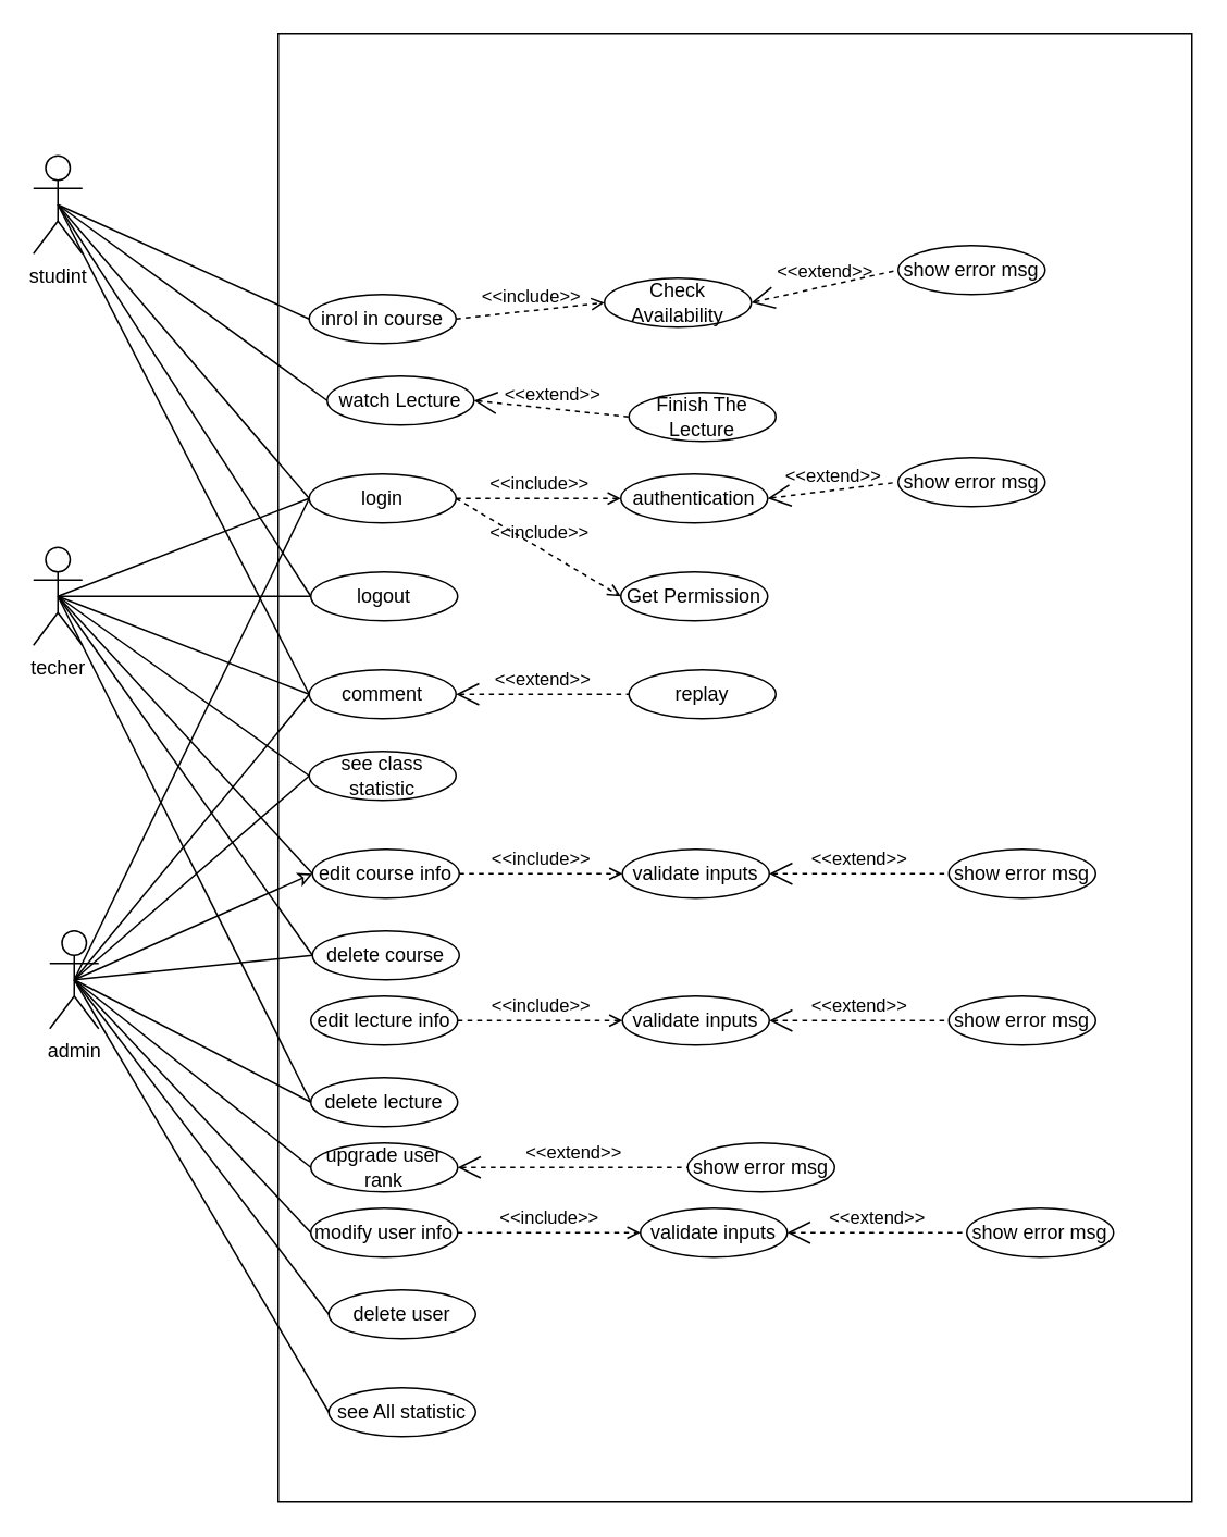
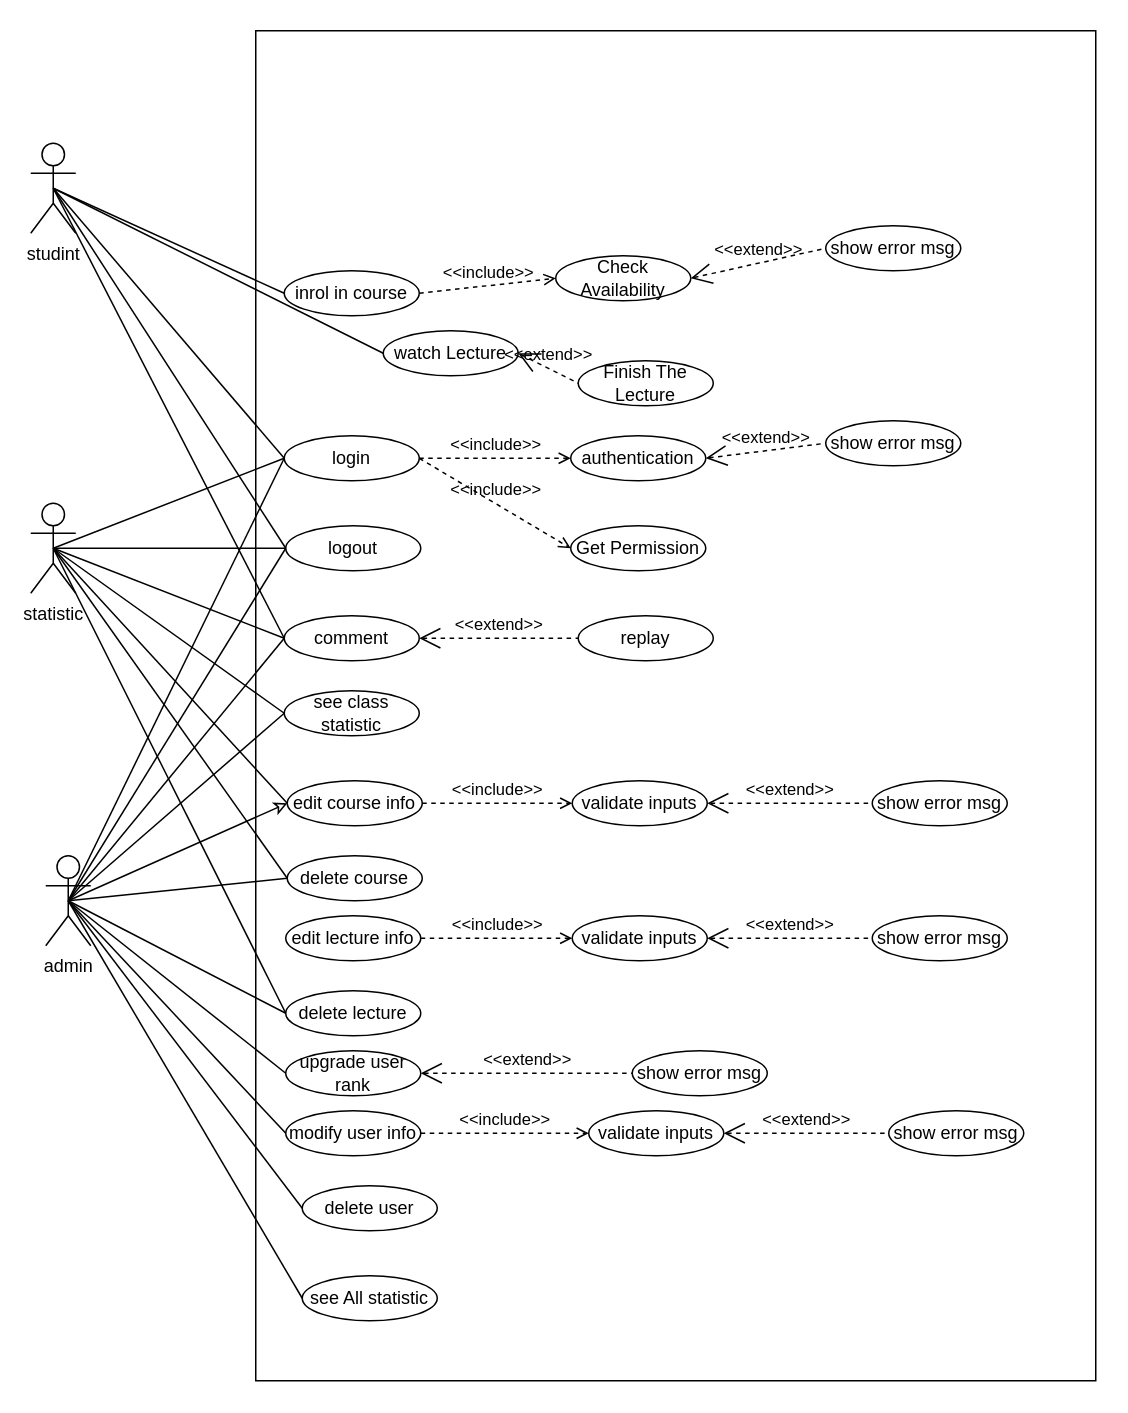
  <mxCell id="0" />
  <mxCell id="1" parent="0" />
  <mxCell id="2" value="" style="rounded=0;whiteSpace=wrap;html=1;movable=0;resizable=0;rotatable=0;deletable=0;editable=0;connectable=0;" parent="1" vertex="1"><mxGeometry x="170" y="20" width="560" height="900" as="geometry" /></mxCell>
  <mxCell id="3" style="edgeStyle=none;rounded=0;orthogonalLoop=1;jettySize=auto;html=1;exitX=0.5;exitY=0.5;exitDx=0;exitDy=0;exitPerimeter=0;entryX=0;entryY=0.5;entryDx=0;entryDy=0;endArrow=none;endFill=0;" parent="1" source="8" target="9" edge="1"><mxGeometry relative="1" as="geometry" /></mxCell>
  <mxCell id="4" style="edgeStyle=none;rounded=0;orthogonalLoop=1;jettySize=auto;html=1;exitX=0.5;exitY=0.5;exitDx=0;exitDy=0;exitPerimeter=0;entryX=0;entryY=0.5;entryDx=0;entryDy=0;endArrow=none;endFill=0;" parent="1" source="8" target="11" edge="1"><mxGeometry relative="1" as="geometry" /></mxCell>
  <mxCell id="5" style="edgeStyle=none;rounded=0;orthogonalLoop=1;jettySize=auto;html=1;exitX=0.5;exitY=0.5;exitDx=0;exitDy=0;exitPerimeter=0;entryX=0;entryY=0.5;entryDx=0;entryDy=0;endArrow=none;endFill=0;" parent="1" source="8" target="19" edge="1"><mxGeometry relative="1" as="geometry" /></mxCell>
  <mxCell id="6" style="edgeStyle=none;rounded=0;orthogonalLoop=1;jettySize=auto;html=1;exitX=0.5;exitY=0.5;exitDx=0;exitDy=0;exitPerimeter=0;entryX=0;entryY=0.5;entryDx=0;entryDy=0;endArrow=none;endFill=0;" parent="1" source="8" target="26" edge="1"><mxGeometry relative="1" as="geometry" /></mxCell>
  <mxCell id="7" style="edgeStyle=none;rounded=0;orthogonalLoop=1;jettySize=auto;html=1;exitX=0.5;exitY=0.5;exitDx=0;exitDy=0;exitPerimeter=0;entryX=0;entryY=0.5;entryDx=0;entryDy=0;endArrow=none;endFill=0;" parent="1" source="8" target="27" edge="1"><mxGeometry relative="1" as="geometry" /></mxCell>
  <mxCell id="8" value="studint" style="shape=umlActor;html=1;verticalLabelPosition=bottom;verticalAlign=top;align=center;" parent="1" vertex="1"><mxGeometry x="20" y="95" width="30" height="60" as="geometry" /></mxCell>
  <mxCell id="9" value="inrol in course" style="ellipse;whiteSpace=wrap;html=1;" parent="1" vertex="1"><mxGeometry x="189" y="180" width="90" height="30" as="geometry" /></mxCell>
  <mxCell id="10" value="Check Availability" style="ellipse;whiteSpace=wrap;html=1;" parent="1" vertex="1"><mxGeometry x="370" y="170" width="90" height="30" as="geometry" /></mxCell>
- <mxCell id="11" value="watch Lecture" style="ellipse;whiteSpace=wrap;html=1;" parent="1" vertex="1"><mxGeometry x="200" y="230" width="90" height="30" as="geometry" /></mxCell>
+ <mxCell id="11" value="watch Lecture" style="ellipse;whiteSpace=wrap;html=1;" parent="1" vertex="1"><mxGeometry x="255" y="220" width="90" height="30" as="geometry" /></mxCell>
  <mxCell id="12" value="show error msg" style="ellipse;whiteSpace=wrap;html=1;" parent="1" vertex="1"><mxGeometry x="550" y="150" width="90" height="30" as="geometry" /></mxCell>
  <mxCell id="13" value="Finish The Lecture" style="ellipse;whiteSpace=wrap;html=1;" parent="1" vertex="1"><mxGeometry x="385" y="240" width="90" height="30" as="geometry" /></mxCell>
  <mxCell id="14" value="show error msg" style="ellipse;whiteSpace=wrap;html=1;" parent="1" vertex="1"><mxGeometry x="550" y="280" width="90" height="30" as="geometry" /></mxCell>
  <mxCell id="15" value="show error msg" style="ellipse;whiteSpace=wrap;html=1;" parent="1" vertex="1"><mxGeometry x="581" y="520" width="90" height="30" as="geometry" /></mxCell>
  <mxCell id="16" value="&amp;lt;&amp;lt;include&amp;gt;&amp;gt;" style="edgeStyle=none;html=1;endArrow=open;verticalAlign=bottom;dashed=1;labelBackgroundColor=none;entryX=0;entryY=0.5;entryDx=0;entryDy=0;exitX=1;exitY=0.5;exitDx=0;exitDy=0;" parent="1" source="9" target="10" edge="1"><mxGeometry width="160" relative="1" as="geometry"><mxPoint x="279" y="200" as="sourcePoint" /><mxPoint x="430" y="190" as="targetPoint" /></mxGeometry></mxCell>
  <mxCell id="17" value="&amp;lt;&amp;lt;extend&amp;gt;&amp;gt;" style="edgeStyle=none;html=1;startArrow=open;endArrow=none;startSize=12;verticalAlign=bottom;dashed=1;labelBackgroundColor=none;entryX=0;entryY=0.5;entryDx=0;entryDy=0;exitX=1;exitY=0.5;exitDx=0;exitDy=0;" parent="1" source="11" target="13" edge="1"><mxGeometry width="160" relative="1" as="geometry"><mxPoint x="405" y="290" as="sourcePoint" /><mxPoint x="495" y="300" as="targetPoint" /></mxGeometry></mxCell>
  <mxCell id="18" value="&amp;lt;&amp;lt;extend&amp;gt;&amp;gt;" style="edgeStyle=none;html=1;startArrow=open;endArrow=none;startSize=12;verticalAlign=bottom;dashed=1;labelBackgroundColor=none;entryX=0;entryY=0.5;entryDx=0;entryDy=0;exitX=1;exitY=0.5;exitDx=0;exitDy=0;" parent="1" source="10" target="12" edge="1"><mxGeometry width="160" relative="1" as="geometry"><mxPoint x="445" y="260" as="sourcePoint" /><mxPoint x="485" y="270" as="targetPoint" /></mxGeometry></mxCell>
  <mxCell id="19" value="login" style="ellipse;whiteSpace=wrap;html=1;" parent="1" vertex="1"><mxGeometry x="189" y="290" width="90" height="30" as="geometry" /></mxCell>
  <mxCell id="20" value="authentication" style="ellipse;whiteSpace=wrap;html=1;" parent="1" vertex="1"><mxGeometry x="380" y="290" width="90" height="30" as="geometry" /></mxCell>
  <mxCell id="21" value="&amp;lt;&amp;lt;extend&amp;gt;&amp;gt;" style="edgeStyle=none;html=1;startArrow=open;endArrow=none;startSize=12;verticalAlign=bottom;dashed=1;labelBackgroundColor=none;entryX=0;entryY=0.5;entryDx=0;entryDy=0;exitX=1;exitY=0.5;exitDx=0;exitDy=0;" parent="1" source="20" target="14" edge="1"><mxGeometry width="160" relative="1" as="geometry"><mxPoint x="420" y="420" as="sourcePoint" /><mxPoint x="580" y="420" as="targetPoint" /></mxGeometry></mxCell>
  <mxCell id="22" value="&amp;lt;&amp;lt;include&amp;gt;&amp;gt;" style="edgeStyle=none;html=1;endArrow=open;verticalAlign=bottom;dashed=1;labelBackgroundColor=none;entryX=0;entryY=0.5;entryDx=0;entryDy=0;exitX=1;exitY=0.5;exitDx=0;exitDy=0;" parent="1" source="19" target="20" edge="1"><mxGeometry width="160" relative="1" as="geometry"><mxPoint x="320" y="395" as="sourcePoint" /><mxPoint x="391" y="415" as="targetPoint" /></mxGeometry></mxCell>
  <mxCell id="23" value="Get Permission" style="ellipse;whiteSpace=wrap;html=1;" parent="1" vertex="1"><mxGeometry x="380" y="350" width="90" height="30" as="geometry" /></mxCell>
  <mxCell id="24" value="&amp;lt;&amp;lt;include&amp;gt;&amp;gt;" style="edgeStyle=none;html=1;endArrow=open;verticalAlign=bottom;dashed=1;labelBackgroundColor=none;entryX=0;entryY=0.5;entryDx=0;entryDy=0;exitX=1;exitY=0.5;exitDx=0;exitDy=0;" parent="1" source="19" target="23" edge="1"><mxGeometry width="160" relative="1" as="geometry"><mxPoint x="320" y="375" as="sourcePoint" /><mxPoint x="395" y="385" as="targetPoint" /></mxGeometry></mxCell>
  <mxCell id="25" style="edgeStyle=orthogonalEdgeStyle;rounded=0;orthogonalLoop=1;jettySize=auto;html=1;exitX=0.5;exitY=1;exitDx=0;exitDy=0;" parent="1" source="10" target="10" edge="1"><mxGeometry relative="1" as="geometry" /></mxCell>
  <mxCell id="26" value="logout" style="ellipse;whiteSpace=wrap;html=1;" parent="1" vertex="1"><mxGeometry x="190" y="350" width="90" height="30" as="geometry" /></mxCell>
  <mxCell id="27" value="comment" style="ellipse;whiteSpace=wrap;html=1;" parent="1" vertex="1"><mxGeometry x="189" y="410" width="90" height="30" as="geometry" /></mxCell>
  <mxCell id="28" value="replay" style="ellipse;whiteSpace=wrap;html=1;" parent="1" vertex="1"><mxGeometry x="385" y="410" width="90" height="30" as="geometry" /></mxCell>
  <mxCell id="29" value="&amp;lt;&amp;lt;extend&amp;gt;&amp;gt;" style="edgeStyle=none;html=1;startArrow=open;endArrow=none;startSize=12;verticalAlign=bottom;dashed=1;labelBackgroundColor=none;entryX=0;entryY=0.5;entryDx=0;entryDy=0;exitX=1;exitY=0.5;exitDx=0;exitDy=0;" parent="1" source="27" target="28" edge="1"><mxGeometry width="160" relative="1" as="geometry"><mxPoint x="279" y="560" as="sourcePoint" /><mxPoint x="379" y="570" as="targetPoint" /></mxGeometry></mxCell>
  <mxCell id="30" value="validate inputs" style="ellipse;whiteSpace=wrap;html=1;" parent="1" vertex="1"><mxGeometry x="381" y="520" width="90" height="30" as="geometry" /></mxCell>
  <mxCell id="31" value="&amp;lt;&amp;lt;extend&amp;gt;&amp;gt;" style="edgeStyle=none;html=1;startArrow=open;endArrow=none;startSize=12;verticalAlign=bottom;dashed=1;labelBackgroundColor=none;entryX=0;entryY=0.5;entryDx=0;entryDy=0;exitX=1;exitY=0.5;exitDx=0;exitDy=0;" parent="1" source="30" target="15" edge="1"><mxGeometry width="160" relative="1" as="geometry"><mxPoint x="471" y="655" as="sourcePoint" /><mxPoint x="556" y="655" as="targetPoint" /></mxGeometry></mxCell>
  <mxCell id="32" value="&amp;lt;&amp;lt;include&amp;gt;&amp;gt;" style="edgeStyle=none;html=1;endArrow=open;verticalAlign=bottom;dashed=1;labelBackgroundColor=none;entryX=0;entryY=0.5;entryDx=0;entryDy=0;exitX=1;exitY=0.5;exitDx=0;exitDy=0;" parent="1" source="33" target="30" edge="1"><mxGeometry width="160" relative="1" as="geometry"><mxPoint x="291" y="630" as="sourcePoint" /><mxPoint x="381" y="680" as="targetPoint" /></mxGeometry></mxCell>
  <mxCell id="33" value="edit course info" style="ellipse;whiteSpace=wrap;html=1;" parent="1" vertex="1"><mxGeometry x="191" y="520" width="90" height="30" as="geometry" /></mxCell>
  <mxCell id="34" style="edgeStyle=none;rounded=0;orthogonalLoop=1;jettySize=auto;html=1;exitX=0.5;exitY=1;exitDx=0;exitDy=0;endArrow=none;endFill=0;" parent="1" source="13" target="13" edge="1"><mxGeometry relative="1" as="geometry" /></mxCell>
  <mxCell id="35" value="delete course" style="ellipse;whiteSpace=wrap;html=1;" parent="1" vertex="1"><mxGeometry x="191" y="570" width="90" height="30" as="geometry" /></mxCell>
  <mxCell id="36" value="edit lecture info" style="ellipse;whiteSpace=wrap;html=1;" parent="1" vertex="1"><mxGeometry x="190" y="610" width="90" height="30" as="geometry" /></mxCell>
  <mxCell id="37" value="delete lecture" style="ellipse;whiteSpace=wrap;html=1;" parent="1" vertex="1"><mxGeometry x="190" y="660" width="90" height="30" as="geometry" /></mxCell>
  <mxCell id="38" value="upgrade user rank" style="ellipse;whiteSpace=wrap;html=1;" parent="1" vertex="1"><mxGeometry x="190" y="700" width="90" height="30" as="geometry" /></mxCell>
  <mxCell id="39" value="show error msg" style="ellipse;whiteSpace=wrap;html=1;" parent="1" vertex="1"><mxGeometry x="581" y="610" width="90" height="30" as="geometry" /></mxCell>
  <mxCell id="40" value="show error msg" style="ellipse;whiteSpace=wrap;html=1;" parent="1" vertex="1"><mxGeometry x="421" y="700" width="90" height="30" as="geometry" /></mxCell>
  <mxCell id="41" value="validate inputs" style="ellipse;whiteSpace=wrap;html=1;" parent="1" vertex="1"><mxGeometry x="381" y="610" width="90" height="30" as="geometry" /></mxCell>
  <mxCell id="42" value="&amp;lt;&amp;lt;extend&amp;gt;&amp;gt;" style="edgeStyle=none;html=1;startArrow=open;endArrow=none;startSize=12;verticalAlign=bottom;dashed=1;labelBackgroundColor=none;entryX=0;entryY=0.5;entryDx=0;entryDy=0;exitX=1;exitY=0.5;exitDx=0;exitDy=0;" parent="1" source="41" target="39" edge="1"><mxGeometry width="160" relative="1" as="geometry"><mxPoint x="470" y="715" as="sourcePoint" /><mxPoint x="580" y="595" as="targetPoint" /></mxGeometry></mxCell>
  <mxCell id="43" value="&amp;lt;&amp;lt;include&amp;gt;&amp;gt;" style="edgeStyle=none;html=1;endArrow=open;verticalAlign=bottom;dashed=1;labelBackgroundColor=none;entryX=0;entryY=0.5;entryDx=0;entryDy=0;exitX=1;exitY=0.5;exitDx=0;exitDy=0;" parent="1" source="36" target="41" edge="1"><mxGeometry width="160" relative="1" as="geometry"><mxPoint x="280" y="595" as="sourcePoint" /><mxPoint x="380" y="740" as="targetPoint" /></mxGeometry></mxCell>
  <mxCell id="44" value="&amp;lt;&amp;lt;extend&amp;gt;&amp;gt;" style="edgeStyle=none;html=1;startArrow=open;endArrow=none;startSize=12;verticalAlign=bottom;dashed=1;labelBackgroundColor=none;entryX=0;entryY=0.5;entryDx=0;entryDy=0;exitX=1;exitY=0.5;exitDx=0;exitDy=0;" parent="1" source="38" target="40" edge="1"><mxGeometry width="160" relative="1" as="geometry"><mxPoint x="481" y="635" as="sourcePoint" /><mxPoint x="591" y="635" as="targetPoint" /></mxGeometry></mxCell>
  <mxCell id="45" value="modify user info" style="ellipse;whiteSpace=wrap;html=1;" parent="1" vertex="1"><mxGeometry x="190" y="740" width="90" height="30" as="geometry" /></mxCell>
  <mxCell id="46" value="show error msg" style="ellipse;whiteSpace=wrap;html=1;" parent="1" vertex="1"><mxGeometry x="592" y="740" width="90" height="30" as="geometry" /></mxCell>
  <mxCell id="47" value="validate inputs" style="ellipse;whiteSpace=wrap;html=1;" parent="1" vertex="1"><mxGeometry x="392" y="740" width="90" height="30" as="geometry" /></mxCell>
  <mxCell id="48" value="&amp;lt;&amp;lt;extend&amp;gt;&amp;gt;" style="edgeStyle=none;html=1;startArrow=open;endArrow=none;startSize=12;verticalAlign=bottom;dashed=1;labelBackgroundColor=none;entryX=0;entryY=0.5;entryDx=0;entryDy=0;exitX=1;exitY=0.5;exitDx=0;exitDy=0;" parent="1" source="47" target="46" edge="1"><mxGeometry width="160" relative="1" as="geometry"><mxPoint x="481" y="845" as="sourcePoint" /><mxPoint x="591" y="725" as="targetPoint" /></mxGeometry></mxCell>
  <mxCell id="49" value="&amp;lt;&amp;lt;include&amp;gt;&amp;gt;" style="edgeStyle=none;html=1;endArrow=open;verticalAlign=bottom;dashed=1;labelBackgroundColor=none;entryX=0;entryY=0.5;entryDx=0;entryDy=0;exitX=1;exitY=0.5;exitDx=0;exitDy=0;" parent="1" source="45" target="47" edge="1"><mxGeometry width="160" relative="1" as="geometry"><mxPoint x="291" y="755" as="sourcePoint" /><mxPoint x="391" y="870" as="targetPoint" /></mxGeometry></mxCell>
  <mxCell id="50" value="delete user" style="ellipse;whiteSpace=wrap;html=1;" parent="1" vertex="1"><mxGeometry x="201" y="790" width="90" height="30" as="geometry" /></mxCell>
  <mxCell id="51" value="see All statistic" style="ellipse;whiteSpace=wrap;html=1;" parent="1" vertex="1"><mxGeometry x="201" y="850" width="90" height="30" as="geometry" /></mxCell>
  <mxCell id="52" style="edgeStyle=none;rounded=0;orthogonalLoop=1;jettySize=auto;html=1;exitX=0.5;exitY=0.5;exitDx=0;exitDy=0;exitPerimeter=0;entryX=0;entryY=0.5;entryDx=0;entryDy=0;endArrow=none;endFill=0;" parent="1" source="59" target="19" edge="1"><mxGeometry relative="1" as="geometry" /></mxCell>
  <mxCell id="53" style="edgeStyle=none;rounded=0;orthogonalLoop=1;jettySize=auto;html=1;exitX=0.5;exitY=0.5;exitDx=0;exitDy=0;exitPerimeter=0;entryX=0;entryY=0.5;entryDx=0;entryDy=0;endArrow=none;endFill=0;" parent="1" source="59" target="26" edge="1"><mxGeometry relative="1" as="geometry" /></mxCell>
  <mxCell id="54" style="edgeStyle=none;rounded=0;orthogonalLoop=1;jettySize=auto;html=1;exitX=0.5;exitY=0.5;exitDx=0;exitDy=0;exitPerimeter=0;entryX=0;entryY=0.5;entryDx=0;entryDy=0;endArrow=none;endFill=0;" parent="1" source="59" target="27" edge="1"><mxGeometry relative="1" as="geometry" /></mxCell>
  <mxCell id="55" style="edgeStyle=none;rounded=0;orthogonalLoop=1;jettySize=auto;html=1;exitX=0.5;exitY=0.5;exitDx=0;exitDy=0;exitPerimeter=0;entryX=0;entryY=0.5;entryDx=0;entryDy=0;endArrow=none;endFill=0;" parent="1" source="59" target="33" edge="1"><mxGeometry relative="1" as="geometry" /></mxCell>
  <mxCell id="56" style="edgeStyle=none;rounded=0;orthogonalLoop=1;jettySize=auto;html=1;exitX=0.5;exitY=0.5;exitDx=0;exitDy=0;exitPerimeter=0;entryX=0;entryY=0.5;entryDx=0;entryDy=0;endArrow=none;endFill=0;" parent="1" source="59" target="35" edge="1"><mxGeometry relative="1" as="geometry" /></mxCell>
  <mxCell id="57" style="edgeStyle=none;rounded=0;orthogonalLoop=1;jettySize=auto;html=1;exitX=0.5;exitY=0.5;exitDx=0;exitDy=0;exitPerimeter=0;entryX=0;entryY=0.5;entryDx=0;entryDy=0;endArrow=none;endFill=0;" parent="1" source="59" target="37" edge="1"><mxGeometry relative="1" as="geometry" /></mxCell>
  <mxCell id="58" style="edgeStyle=none;rounded=0;orthogonalLoop=1;jettySize=auto;html=1;exitX=0.5;exitY=0.5;exitDx=0;exitDy=0;exitPerimeter=0;endArrow=none;endFill=0;entryX=0;entryY=0.5;entryDx=0;entryDy=0;" parent="1" source="59" target="72" edge="1"><mxGeometry relative="1" as="geometry"><mxPoint x="190" y="470" as="targetPoint" /></mxGeometry></mxCell>
- <mxCell id="59" value="techer" style="shape=umlActor;html=1;verticalLabelPosition=bottom;verticalAlign=top;align=center;" parent="1" vertex="1"><mxGeometry x="20" y="335" width="30" height="60" as="geometry" /></mxCell>
+ <mxCell id="59" value="statistic" style="shape=umlActor;html=1;verticalLabelPosition=bottom;verticalAlign=top;align=center;" parent="1" vertex="1"><mxGeometry x="20" y="335" width="30" height="60" as="geometry" /></mxCell>
  <mxCell id="60" style="edgeStyle=none;rounded=0;orthogonalLoop=1;jettySize=auto;html=1;exitX=0.5;exitY=0.5;exitDx=0;exitDy=0;exitPerimeter=0;entryX=0;entryY=0.5;entryDx=0;entryDy=0;endArrow=none;endFill=0;" parent="1" source="71" target="19" edge="1"><mxGeometry relative="1" as="geometry" /></mxCell>
+ <mxCell id="61" style="edgeStyle=none;rounded=0;orthogonalLoop=1;jettySize=auto;html=1;exitX=0.5;exitY=0.5;exitDx=0;exitDy=0;exitPerimeter=0;entryX=0;entryY=0.5;entryDx=0;entryDy=0;endArrow=none;endFill=0;" parent="1" source="71" target="26" edge="1"><mxGeometry relative="1" as="geometry" /></mxCell>
  <mxCell id="62" style="edgeStyle=none;rounded=0;orthogonalLoop=1;jettySize=auto;html=1;exitX=0.5;exitY=0.5;exitDx=0;exitDy=0;exitPerimeter=0;entryX=0;entryY=0.5;entryDx=0;entryDy=0;endArrow=none;endFill=0;" parent="1" source="71" target="27" edge="1"><mxGeometry relative="1" as="geometry" /></mxCell>
  <mxCell id="63" style="edgeStyle=none;rounded=0;orthogonalLoop=1;jettySize=auto;html=1;exitX=0.5;exitY=0.5;exitDx=0;exitDy=0;exitPerimeter=0;entryX=0;entryY=0.5;entryDx=0;entryDy=0;endArrow=classic;endFill=0;" parent="1" source="71" target="33" edge="1"><mxGeometry relative="1" as="geometry" /></mxCell>
  <mxCell id="64" style="edgeStyle=none;rounded=0;orthogonalLoop=1;jettySize=auto;html=1;exitX=0.5;exitY=0.5;exitDx=0;exitDy=0;exitPerimeter=0;entryX=0;entryY=0.5;entryDx=0;entryDy=0;endArrow=none;endFill=0;" parent="1" source="71" target="35" edge="1"><mxGeometry relative="1" as="geometry" /></mxCell>
  <mxCell id="65" style="edgeStyle=none;rounded=0;orthogonalLoop=1;jettySize=auto;html=1;exitX=0.5;exitY=0.5;exitDx=0;exitDy=0;exitPerimeter=0;entryX=0;entryY=0.5;entryDx=0;entryDy=0;endArrow=none;endFill=0;" parent="1" source="71" target="37" edge="1"><mxGeometry relative="1" as="geometry" /></mxCell>
  <mxCell id="66" style="edgeStyle=none;rounded=0;orthogonalLoop=1;jettySize=auto;html=1;exitX=0.5;exitY=0.5;exitDx=0;exitDy=0;exitPerimeter=0;entryX=0;entryY=0.5;entryDx=0;entryDy=0;endArrow=none;endFill=0;" parent="1" source="71" target="38" edge="1"><mxGeometry relative="1" as="geometry" /></mxCell>
  <mxCell id="67" style="edgeStyle=none;rounded=0;orthogonalLoop=1;jettySize=auto;html=1;exitX=0.5;exitY=0.5;exitDx=0;exitDy=0;exitPerimeter=0;entryX=0;entryY=0.5;entryDx=0;entryDy=0;endArrow=none;endFill=0;" parent="1" source="71" target="45" edge="1"><mxGeometry relative="1" as="geometry" /></mxCell>
  <mxCell id="68" style="edgeStyle=none;rounded=0;orthogonalLoop=1;jettySize=auto;html=1;exitX=0.5;exitY=0.5;exitDx=0;exitDy=0;exitPerimeter=0;entryX=0;entryY=0.5;entryDx=0;entryDy=0;endArrow=none;endFill=0;" parent="1" source="71" target="50" edge="1"><mxGeometry relative="1" as="geometry" /></mxCell>
  <mxCell id="69" style="edgeStyle=none;rounded=0;orthogonalLoop=1;jettySize=auto;html=1;exitX=0.5;exitY=0.5;exitDx=0;exitDy=0;exitPerimeter=0;entryX=0;entryY=0.5;entryDx=0;entryDy=0;endArrow=none;endFill=0;" parent="1" source="71" target="51" edge="1"><mxGeometry relative="1" as="geometry" /></mxCell>
  <mxCell id="70" style="edgeStyle=none;rounded=0;orthogonalLoop=1;jettySize=auto;html=1;exitX=0.5;exitY=0.5;exitDx=0;exitDy=0;exitPerimeter=0;entryX=0;entryY=0.5;entryDx=0;entryDy=0;endArrow=none;endFill=0;" parent="1" source="71" target="72" edge="1"><mxGeometry relative="1" as="geometry" /></mxCell>
  <mxCell id="71" value="admin" style="shape=umlActor;html=1;verticalLabelPosition=bottom;verticalAlign=top;align=center;" parent="1" vertex="1"><mxGeometry x="30" y="570" width="30" height="60" as="geometry" /></mxCell>
  <mxCell id="72" value="see class statistic" style="ellipse;whiteSpace=wrap;html=1;" parent="1" vertex="1"><mxGeometry x="189" y="460" width="90" height="30" as="geometry" /></mxCell>
